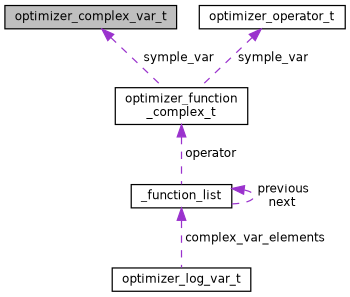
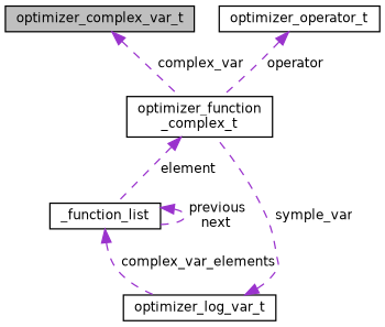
  digraph {
    node [color=black fillcolor=white fontname=Helvetica fontsize=10 shape=record style=filled]
    edge [color=darkorchid3 dir=back fontname=Helvetica fontsize=10 labelfontname=Helvetica labelfontsize=10 style=dashed]
    n1 [fillcolor=grey75 fontcolor=black height=0.2 label=optimizer_complex_var_t width=0.4]
    n2 [height=0.2 label="optimizer_function\l_complex_t" width=0.4]
    n3 [height=0.2 label=_function_list width=0.4]
    n4 [height=0.2 label=optimizer_log_var_t width=0.4]
    n5 [height=0.2 label=optimizer_operator_t width=0.4]
-   n1 -> n2 [label=" symple_var"]
-   n2 -> n3 [label=" operator"]
+   n1 -> n2 [label=" complex_var"]
+   n2 -> n3 [label=" element"]
    n3 -> n3 [label=" previous\nnext"]
    n3 -> n4 [label=" complex_var_elements"]
-   n5 -> n2 [label=" symple_var"]
+   n4 -> n2 [label=" symple_var"]
+   n5 -> n2 [label=" operator"]
  }
